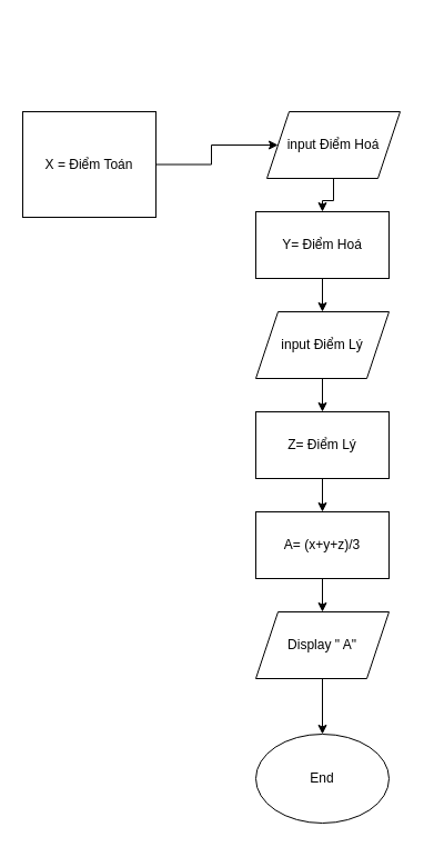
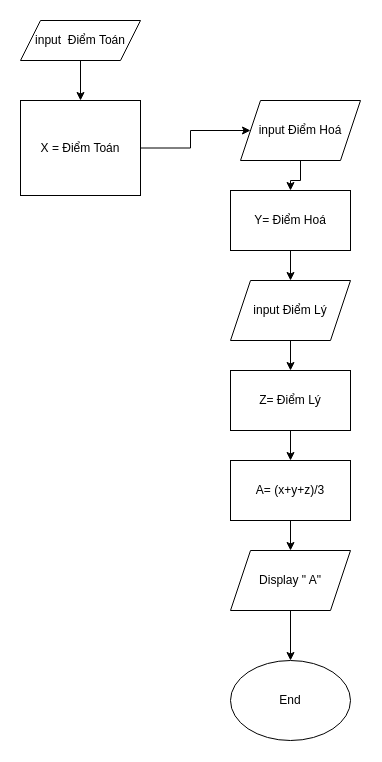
  <mxCell id="0" />
  <mxCell id="1" parent="0" />
  <mxCell id="2" value="" style="edgeStyle=orthogonalEdgeStyle;rounded=0;orthogonalLoop=1;jettySize=auto;html=1;" edge="1" parent="1" source="3" target="7"><mxGeometry relative="1" as="geometry" /></mxCell>
  <mxCell id="3" value="X = Điểm Toán" style="rounded=0;whiteSpace=wrap;html=1;" vertex="1" parent="1"><mxGeometry x="20" y="100" width="120" height="95" as="geometry" /></mxCell>
+ <mxCell id="4" value="" style="edgeStyle=orthogonalEdgeStyle;rounded=0;orthogonalLoop=1;jettySize=auto;html=1;" edge="1" parent="1" source="5" target="3"><mxGeometry relative="1" as="geometry" /></mxCell>
+ <mxCell id="5" value="input&amp;nbsp; Điểm Toán" style="shape=parallelogram;perimeter=parallelogramPerimeter;whiteSpace=wrap;html=1;fixedSize=1;" vertex="1" parent="1"><mxGeometry x="20" y="20" width="120" height="40" as="geometry" /></mxCell>
  <mxCell id="6" value="" style="edgeStyle=orthogonalEdgeStyle;rounded=0;orthogonalLoop=1;jettySize=auto;html=1;" edge="1" parent="1" source="7" target="9"><mxGeometry relative="1" as="geometry" /></mxCell>
  <mxCell id="7" value="input Điểm Hoá" style="shape=parallelogram;perimeter=parallelogramPerimeter;whiteSpace=wrap;html=1;fixedSize=1;" vertex="1" parent="1"><mxGeometry x="240" y="100" width="120" height="60" as="geometry" /></mxCell>
  <mxCell id="8" value="" style="edgeStyle=orthogonalEdgeStyle;rounded=0;orthogonalLoop=1;jettySize=auto;html=1;" edge="1" parent="1" source="9" target="11"><mxGeometry relative="1" as="geometry" /></mxCell>
  <mxCell id="9" value="Y= Điểm Hoá" style="rounded=0;whiteSpace=wrap;html=1;" vertex="1" parent="1"><mxGeometry x="230" y="190" width="120" height="60" as="geometry" /></mxCell>
  <mxCell id="10" value="" style="edgeStyle=orthogonalEdgeStyle;rounded=0;orthogonalLoop=1;jettySize=auto;html=1;" edge="1" parent="1" source="11" target="13"><mxGeometry relative="1" as="geometry" /></mxCell>
  <mxCell id="11" value="input Điểm Lý" style="shape=parallelogram;perimeter=parallelogramPerimeter;whiteSpace=wrap;html=1;fixedSize=1;" vertex="1" parent="1"><mxGeometry x="230" y="280" width="120" height="60" as="geometry" /></mxCell>
  <mxCell id="12" value="" style="edgeStyle=orthogonalEdgeStyle;rounded=0;orthogonalLoop=1;jettySize=auto;html=1;" edge="1" parent="1" source="13" target="15"><mxGeometry relative="1" as="geometry" /></mxCell>
  <mxCell id="13" value="Z= Điểm Lý" style="rounded=0;whiteSpace=wrap;html=1;" vertex="1" parent="1"><mxGeometry x="230" y="370" width="120" height="60" as="geometry" /></mxCell>
  <mxCell id="14" value="" style="edgeStyle=orthogonalEdgeStyle;rounded=0;orthogonalLoop=1;jettySize=auto;html=1;" edge="1" parent="1" source="15" target="17"><mxGeometry relative="1" as="geometry" /></mxCell>
  <mxCell id="15" value="A= (x+y+z)/3" style="rounded=0;whiteSpace=wrap;html=1;" vertex="1" parent="1"><mxGeometry x="230" y="460" width="120" height="60" as="geometry" /></mxCell>
  <mxCell id="16" value="" style="edgeStyle=orthogonalEdgeStyle;rounded=0;orthogonalLoop=1;jettySize=auto;html=1;" edge="1" parent="1" source="17" target="18"><mxGeometry relative="1" as="geometry" /></mxCell>
  <mxCell id="17" value="Display &quot; A&quot;" style="shape=parallelogram;perimeter=parallelogramPerimeter;whiteSpace=wrap;html=1;fixedSize=1;" vertex="1" parent="1"><mxGeometry x="230" y="550" width="120" height="60" as="geometry" /></mxCell>
  <mxCell id="18" value="End" style="ellipse;whiteSpace=wrap;html=1;" vertex="1" parent="1"><mxGeometry x="230" y="660" width="120" height="80" as="geometry" /></mxCell>
